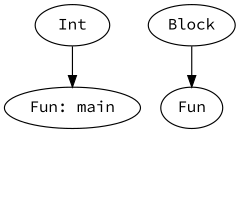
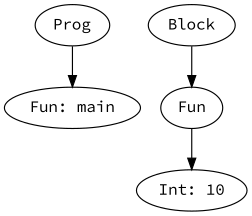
  digraph {
    fontname="Source Code Pro"
    node [fontname="Source Code Pro"]
    edge [fontname="Source Code Pro"]
-   n1 [label=Int]
+   n1 [label=Prog]
    n2 [label="Fun: main"]
    n3 [label=Block]
    n4 [label=Fun]
+   n5 [label="Int: 10"]
    n1 -> n2
    n3 -> n4
+   n4 -> n5
  }
